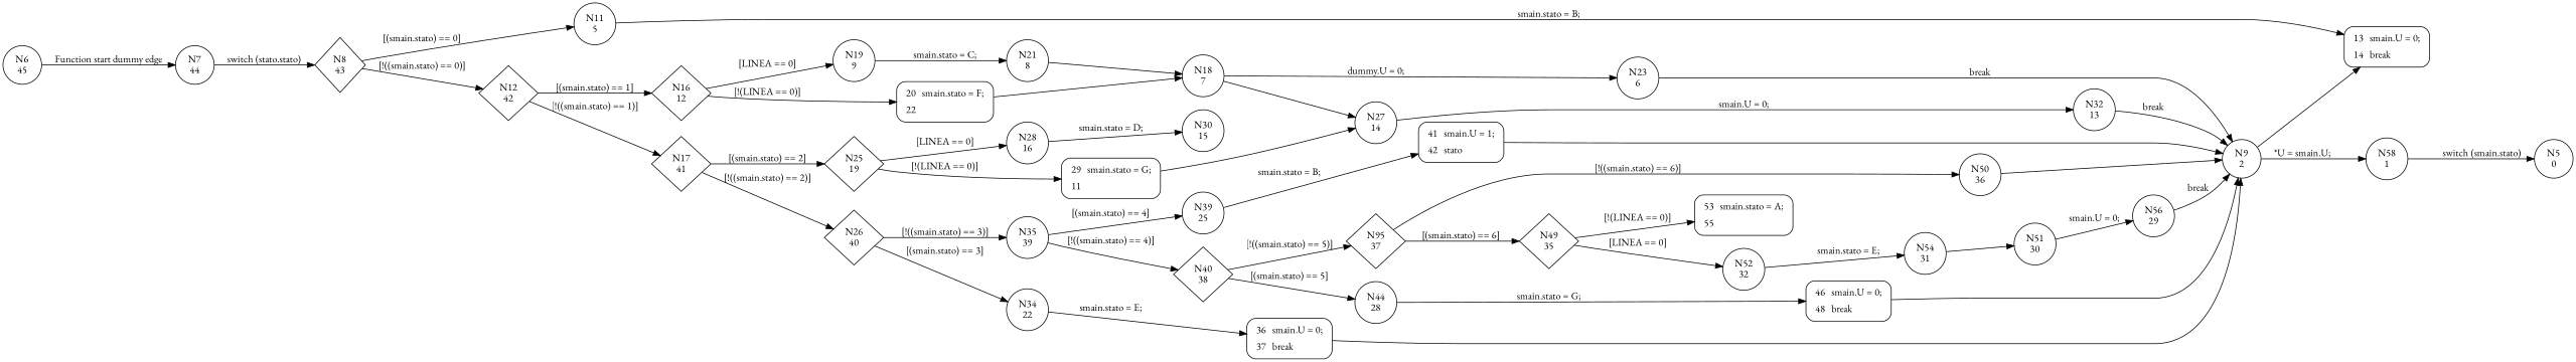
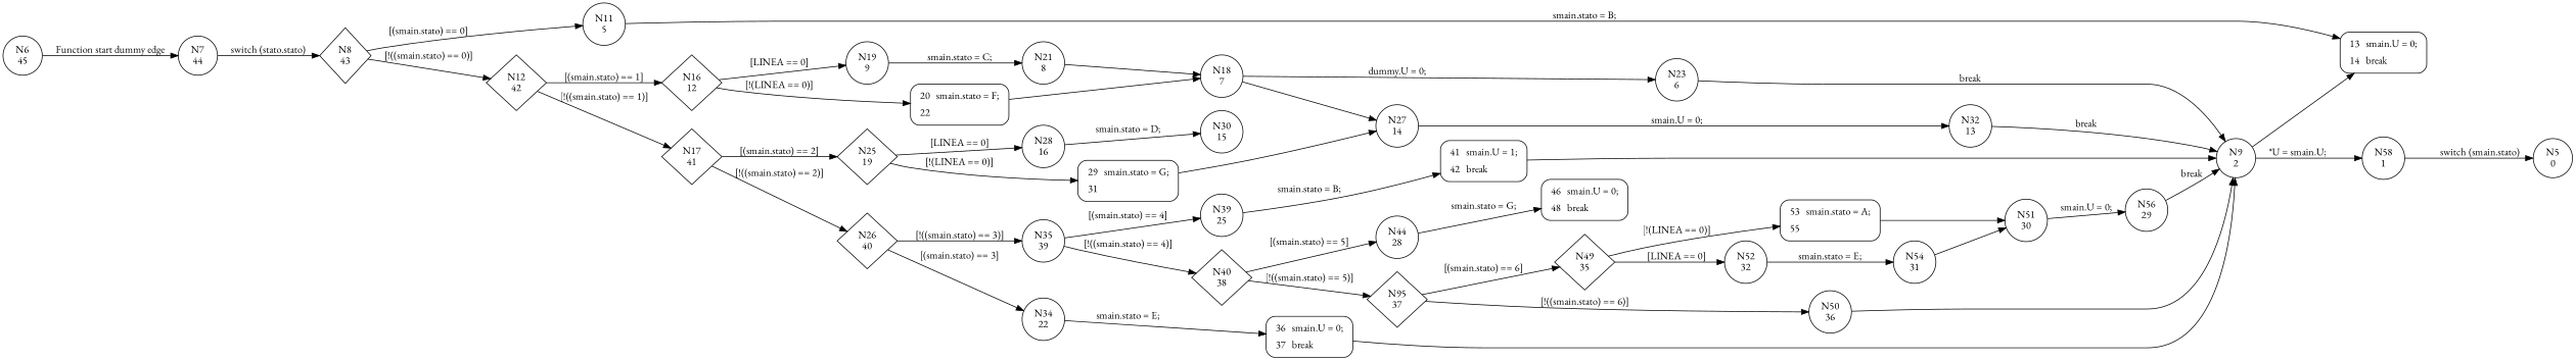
  digraph {
    fontname="EB Garamond"
    rankdir=LR
    node [fontname="EB Garamond" shape=circle]
    edge [fontname="EB Garamond"]
    n1 [label="N6\n45"]
    n2 [label="N7\n44"]
    n3 [label="N8\n43" shape=diamond]
    n4 [label="N11\n5"]
    n5 [label="N12\n42" shape=diamond]
    n6 [fillcolor=white label=<<table border="0" cellborder="0" cellpadding="3" bgcolor="white"><tr><td align="right">13</td><td align="left">smain.U = 0;</td></tr><tr><td align="right">14</td><td align="left">break</td></tr></table>> penwidth=1 shape=Mrecord style="filled,bold"]
    n7 [label="N16\n12" shape=diamond]
    n8 [label="N17\n41" shape=diamond]
    n9 [label="N19\n9"]
    n10 [fillcolor=white label=<<table border="0" cellborder="0" cellpadding="3" bgcolor="white"><tr><td align="right">20</td><td align="left">smain.stato = F;</td></tr><tr><td align="right">22</td><td align="left"></td></tr></table>> penwidth=1 shape=Mrecord style="filled,bold"]
    n11 [label="N25\n19" shape=diamond]
    n12 [label="N26\n40" shape=diamond]
    n13 [label="N21\n8"]
    n14 [label="N18\n7"]
    n15 [label="N28\n16"]
-   n16 [fillcolor=white label=<<table border="0" cellborder="0" cellpadding="3" bgcolor="white"><tr><td align="right">29</td><td align="left">smain.stato = G;</td></tr><tr><td align="right">11</td><td align="left"></td></tr></table>> penwidth=1 shape=Mrecord style="filled,bold"]
+   n16 [fillcolor=white label=<<table border="0" cellborder="0" cellpadding="3" bgcolor="white"><tr><td align="right">29</td><td align="left">smain.stato = G;</td></tr><tr><td align="right">31</td><td align="left"></td></tr></table>> penwidth=1 shape=Mrecord style="filled,bold"]
    n17 [label="N34\n22"]
    n18 [label="N35\n39"]
    n19 [label="N30\n15"]
    n20 [label="N27\n14"]
    n21 [fillcolor=white label=<<table border="0" cellborder="0" cellpadding="3" bgcolor="white"><tr><td align="right">36</td><td align="left">smain.U = 0;</td></tr><tr><td align="right">37</td><td align="left">break</td></tr></table>> penwidth=1 shape=Mrecord style="filled,bold"]
    n22 [label="N39\n25"]
    n23 [label="N40\n38" shape=diamond]
    n24 [label="N9\n2"]
-   n25 [fillcolor=white label=<<table border="0" cellborder="0" cellpadding="3" bgcolor="white"><tr><td align="right">41</td><td align="left">smain.U = 1;</td></tr><tr><td align="right">42</td><td align="left">stato</td></tr></table>> penwidth=1 shape=Mrecord style="filled,bold"]
+   n25 [fillcolor=white label=<<table border="0" cellborder="0" cellpadding="3" bgcolor="white"><tr><td align="right">41</td><td align="left">smain.U = 1;</td></tr><tr><td align="right">42</td><td align="left">break</td></tr></table>> penwidth=1 shape=Mrecord style="filled,bold"]
    n26 [label="N44\n28"]
    n27 [label="N95\n37" shape=diamond]
    n28 [fillcolor=white label=<<table border="0" cellborder="0" cellpadding="3" bgcolor="white"><tr><td align="right">46</td><td align="left">smain.U = 0;</td></tr><tr><td align="right">48</td><td align="left">break</td></tr></table>> penwidth=1 shape=Mrecord style="filled,bold"]
    n29 [label="N49\n35" shape=diamond]
    n30 [label="N50\n36"]
    n31 [label="N52\n32"]
    n32 [fillcolor=white label=<<table border="0" cellborder="0" cellpadding="3" bgcolor="white"><tr><td align="right">53</td><td align="left">smain.stato = A;</td></tr><tr><td align="right">55</td><td align="left"></td></tr></table>> penwidth=1 shape=Mrecord style="filled,bold"]
    n33 [label="N54\n31"]
    n34 [label="N51\n30"]
    n35 [label="N58\n1"]
    n36 [label="N5\n0"]
    n37 [label="N56\n29"]
    n38 [label="N32\n13"]
    n39 [label="N23\n6"]
    n1 -> n2 [label="Function start dummy edge"]
    n2 -> n3 [label="switch (stato.stato)"]
    n3 -> n4 [label="[(smain.stato) == 0]"]
    n3 -> n5 [label="[!((smain.stato) == 0)]"]
    n4 -> n6 [label="smain.stato = B;"]
    n5 -> n7 [label="[(smain.stato) == 1]"]
    n5 -> n8 [label="[!((smain.stato) == 1)]"]
    n7 -> n9 [label="[LINEA == 0]"]
    n7 -> n10 [label="[!(LINEA == 0)]"]
    n8 -> n11 [label="[(smain.stato) == 2]"]
    n8 -> n12 [label="[!((smain.stato) == 2)]"]
    n9 -> n13 [label="smain.stato = C;"]
    n10 -> n14
    n11 -> n15 [label="[LINEA == 0]"]
    n11 -> n16 [label="[!(LINEA == 0)]"]
    n12 -> n17 [label="[(smain.stato) == 3]"]
    n12 -> n18 [label="[!((smain.stato) == 3)]"]
    n13 -> n14
    n14 -> n20
    n14 -> n39 [label="dummy.U = 0;"]
    n15 -> n19 [label="smain.stato = D;"]
    n16 -> n20
    n17 -> n21 [label="smain.stato = E;"]
    n18 -> n22 [label="[(smain.stato) == 4]"]
    n18 -> n23 [label="[!((smain.stato) == 4)]"]
    n20 -> n38 [label="smain.U = 0;"]
    n21 -> n24
    n22 -> n25 [label="smain.stato = B;"]
    n23 -> n26 [label="[(smain.stato) == 5]"]
    n23 -> n27 [label="[!((smain.stato) == 5)]"]
    n24 -> n6
    n24 -> n35 [label="*U = smain.U;"]
    n25 -> n24
    n26 -> n28 [label="smain.stato = G;"]
    n27 -> n29 [label="[(smain.stato) == 6]"]
    n27 -> n30 [label="[!((smain.stato) == 6)]"]
-   n28 -> n24
    n29 -> n31 [label="[LINEA == 0]"]
    n29 -> n32 [label="[!(LINEA == 0)]"]
    n30 -> n24
    n31 -> n33 [label="smain.stato = E;"]
+   n32 -> n34
    n33 -> n34
    n34 -> n37 [label="smain.U = 0;"]
    n35 -> n36 [label="switch (smain.stato)"]
    n37 -> n24 [label=break]
    n38 -> n24 [label=break]
    n39 -> n24 [label=break]
  }
